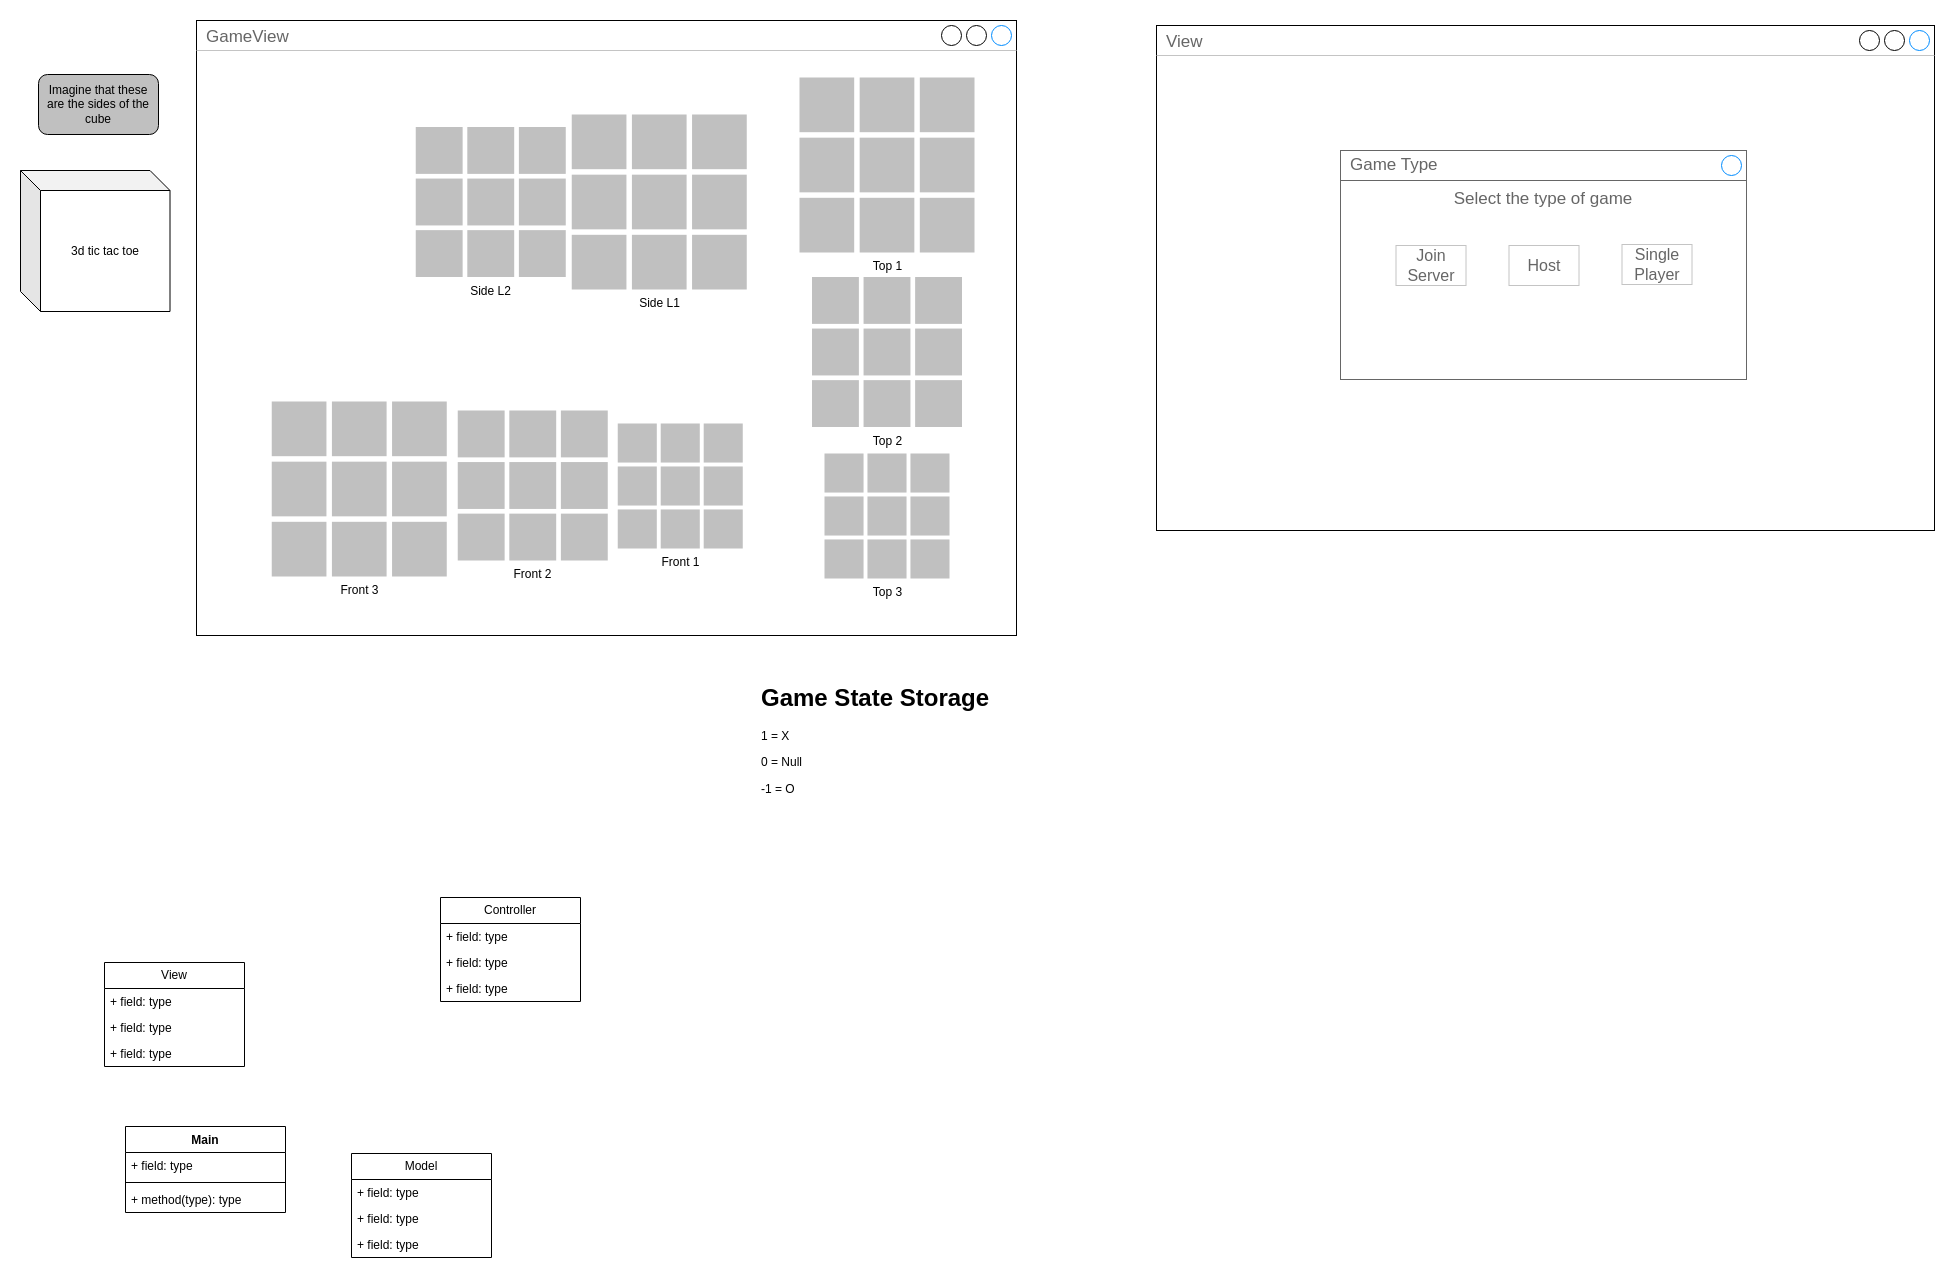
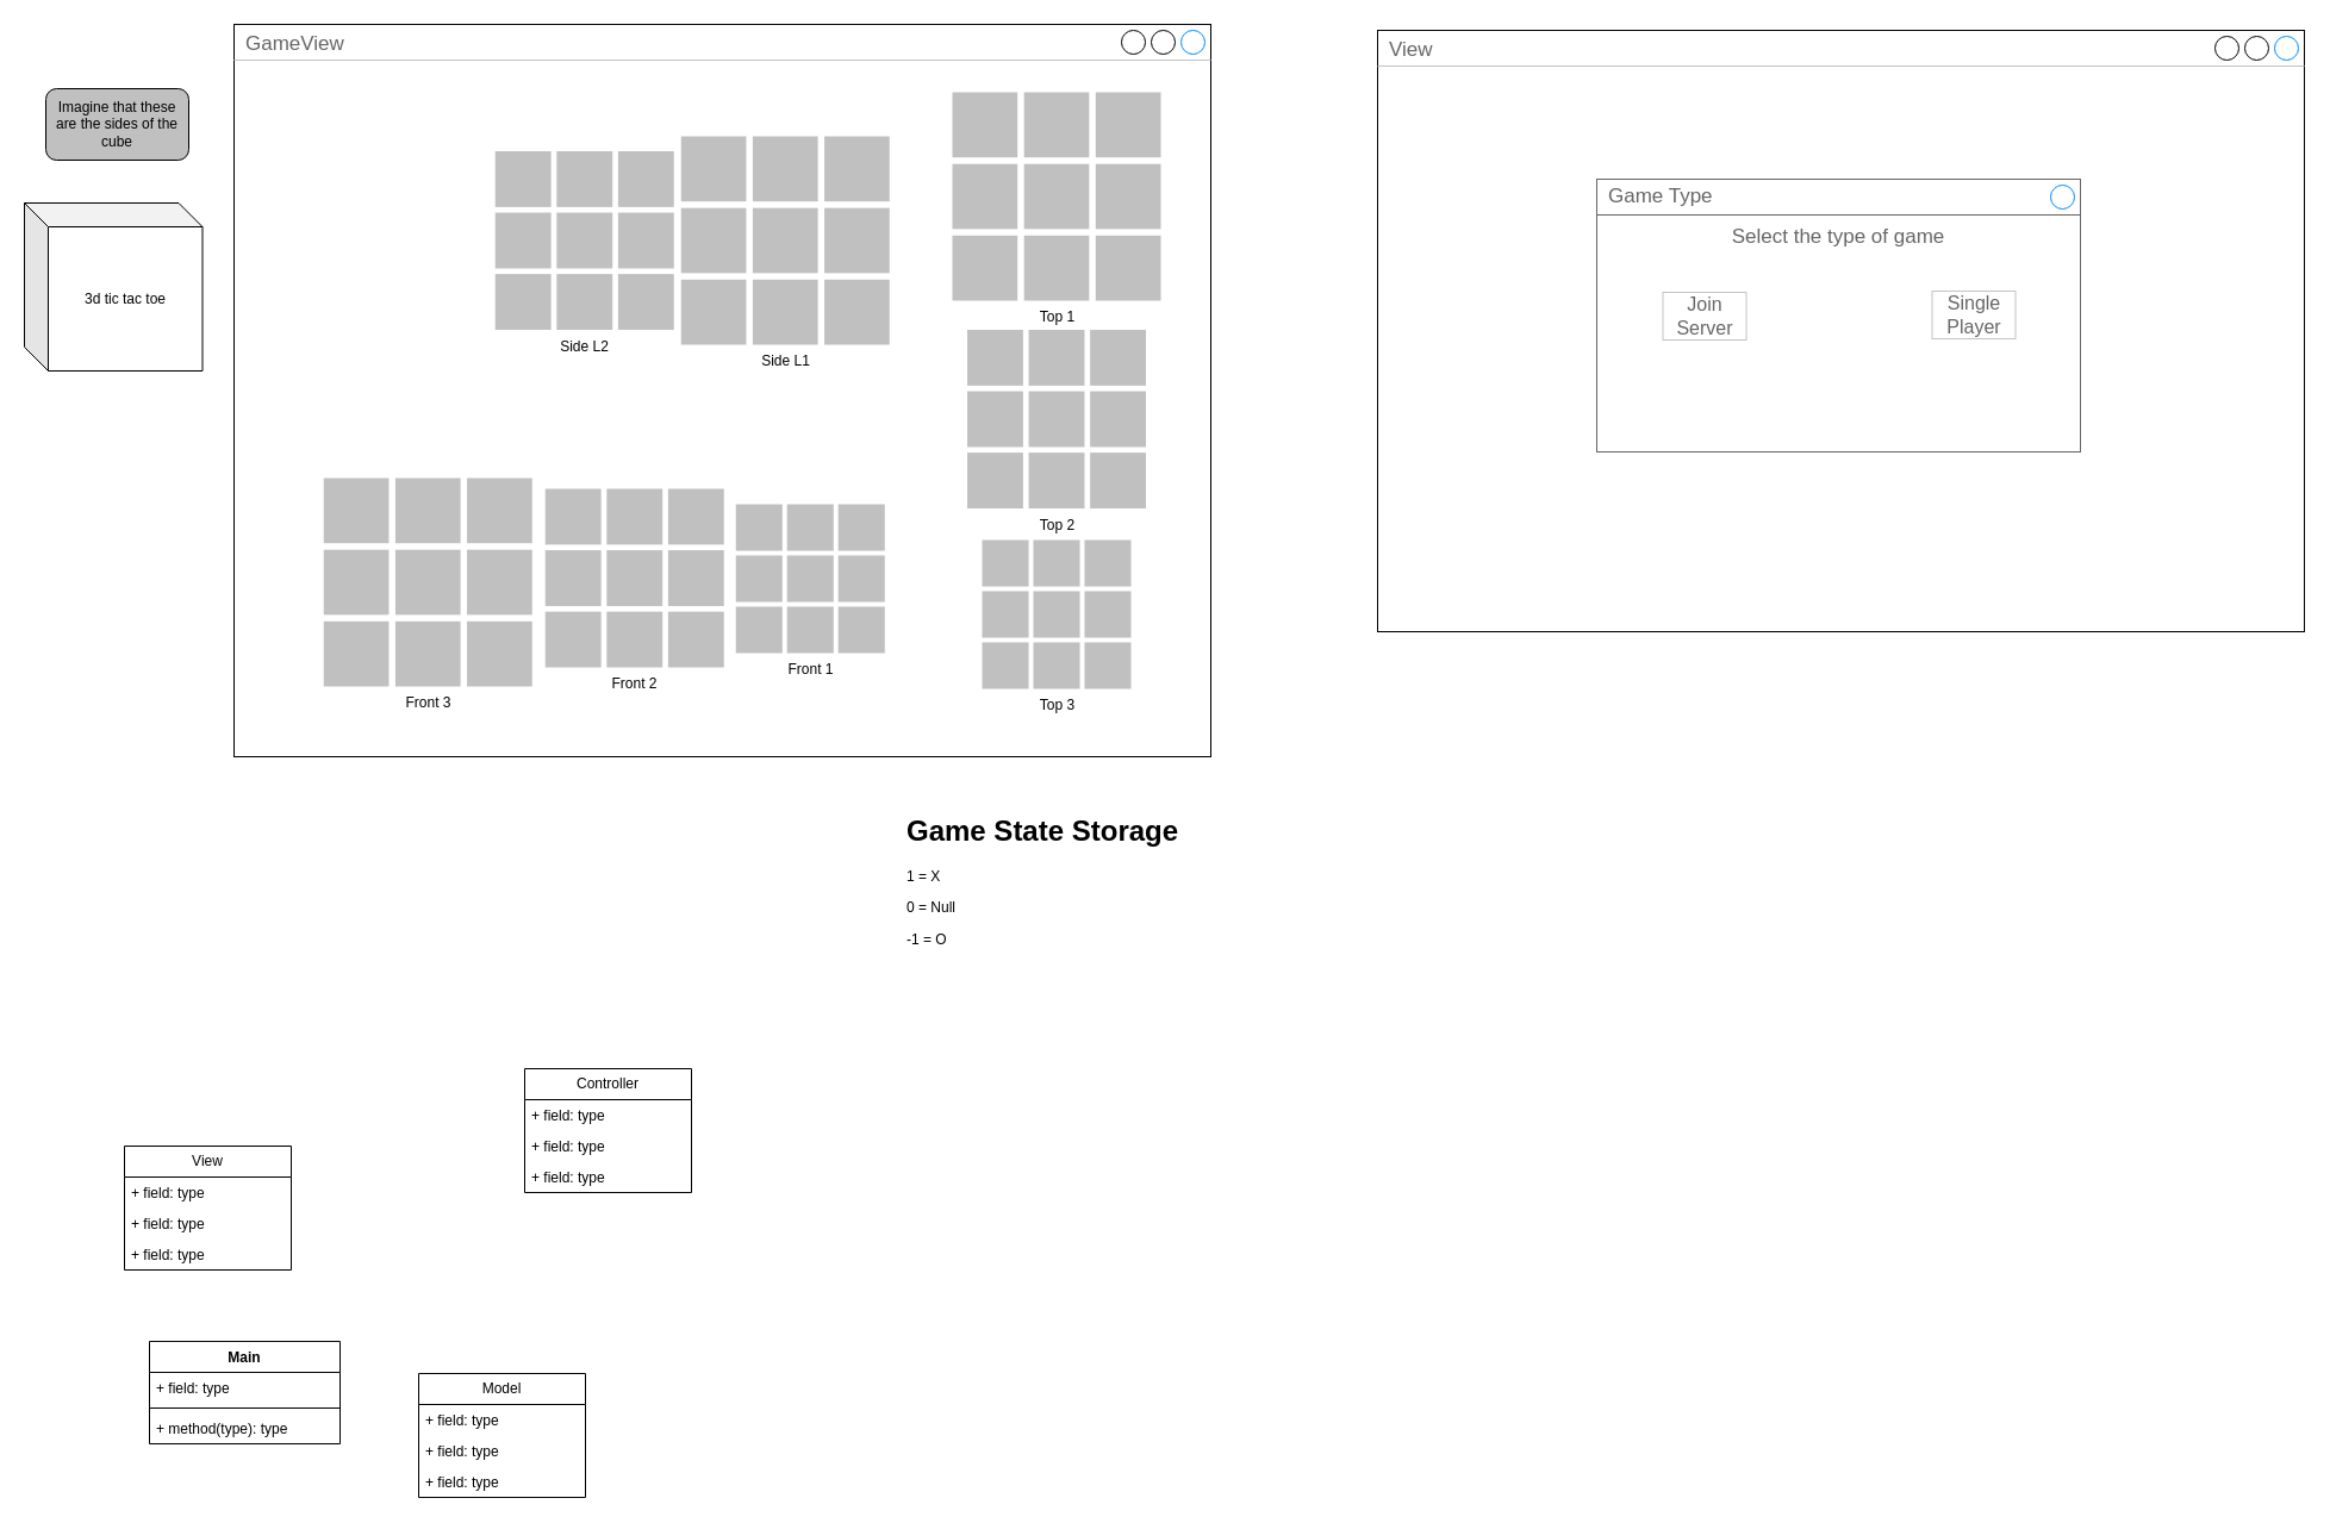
  <mxCell id="0" />
  <mxCell id="1" parent="0" />
  <mxCell id="2" value="GameView" style="strokeWidth=1;shadow=0;dashed=0;align=center;html=1;shape=mxgraph.mockup.containers.window;align=left;verticalAlign=top;spacingLeft=8;strokeColor2=#008cff;strokeColor3=#c4c4c4;fontColor=#666666;mainText=;fontSize=17;labelBackgroundColor=none;whiteSpace=wrap;" vertex="1" parent="1"><mxGeometry x="196" y="20" width="820" height="615" as="geometry" /></mxCell>
  <mxCell id="3" value="Front 1" style="html=1;verticalLabelPosition=bottom;labelBackgroundColor=#ffffff;verticalAlign=top;shadow=0;dashed=0;strokeWidth=1;shape=mxgraph.ios7ui.iconGrid;fillColor=#c0c0c0;gridSize=3,3;" parent="1" vertex="1"><mxGeometry x="617.25" y="423" width="125" height="125" as="geometry" /></mxCell>
  <mxCell id="4" value="3d tic tac toe" style="shape=cube;whiteSpace=wrap;html=1;boundedLbl=1;backgroundOutline=1;darkOpacity=0.05;darkOpacity2=0.1;" parent="1" vertex="1"><mxGeometry x="20" y="170" width="149.5" height="141" as="geometry" /></mxCell>
  <mxCell id="5" value="Imagine that these are the sides of the cube" style="rounded=1;whiteSpace=wrap;html=1;fillColor=#c0c0c0;" parent="1" vertex="1"><mxGeometry x="38" y="74" width="120" height="60" as="geometry" /></mxCell>
  <mxCell id="6" value="Front 2" style="html=1;verticalLabelPosition=bottom;labelBackgroundColor=#ffffff;verticalAlign=top;shadow=0;dashed=0;strokeWidth=1;shape=mxgraph.ios7ui.iconGrid;fillColor=#c0c0c0;gridSize=3,3;" parent="1" vertex="1"><mxGeometry x="457.25" y="410" width="150" height="150" as="geometry" /></mxCell>
  <mxCell id="7" value="Front 3" style="html=1;verticalLabelPosition=bottom;labelBackgroundColor=#ffffff;verticalAlign=top;shadow=0;dashed=0;strokeWidth=1;shape=mxgraph.ios7ui.iconGrid;fillColor=#c0c0c0;gridSize=3,3;" parent="1" vertex="1"><mxGeometry x="271.25" y="401" width="175" height="175" as="geometry" /></mxCell>
  <mxCell id="8" value="&lt;h1&gt;Game State Storage&lt;/h1&gt;&lt;p&gt;1 = X&lt;/p&gt;&lt;p&gt;0 = Null&lt;/p&gt;&lt;p&gt;-1 = O&lt;/p&gt;" style="text;html=1;strokeColor=none;fillColor=none;spacing=5;spacingTop=-20;whiteSpace=wrap;overflow=hidden;rounded=0;" parent="1" vertex="1"><mxGeometry x="756" y="678" width="261" height="145" as="geometry" /></mxCell>
  <mxCell id="9" value="Top 3" style="html=1;verticalLabelPosition=bottom;labelBackgroundColor=#ffffff;verticalAlign=top;shadow=0;dashed=0;strokeWidth=1;shape=mxgraph.ios7ui.iconGrid;fillColor=#c0c0c0;gridSize=3,3;" parent="1" vertex="1"><mxGeometry x="824" y="453" width="125" height="125" as="geometry" /></mxCell>
  <mxCell id="10" value="Top 2" style="html=1;verticalLabelPosition=bottom;labelBackgroundColor=#ffffff;verticalAlign=top;shadow=0;dashed=0;strokeWidth=1;shape=mxgraph.ios7ui.iconGrid;fillColor=#c0c0c0;gridSize=3,3;" parent="1" vertex="1"><mxGeometry x="811.5" y="276.5" width="150" height="150" as="geometry" /></mxCell>
  <mxCell id="11" value="Top 1" style="html=1;verticalLabelPosition=bottom;labelBackgroundColor=#ffffff;verticalAlign=top;shadow=0;dashed=0;strokeWidth=1;shape=mxgraph.ios7ui.iconGrid;fillColor=#c0c0c0;gridSize=3,3;" parent="1" vertex="1"><mxGeometry x="799" y="77" width="175" height="175" as="geometry" /></mxCell>
  <mxCell id="12" value="Side L2" style="html=1;verticalLabelPosition=bottom;labelBackgroundColor=#ffffff;verticalAlign=top;shadow=0;dashed=0;strokeWidth=1;shape=mxgraph.ios7ui.iconGrid;fillColor=#c0c0c0;gridSize=3,3;" parent="1" vertex="1"><mxGeometry x="415.25" y="126.5" width="150" height="150" as="geometry" /></mxCell>
  <mxCell id="13" value="Side L1" style="html=1;verticalLabelPosition=bottom;labelBackgroundColor=#ffffff;verticalAlign=top;shadow=0;dashed=0;strokeWidth=1;shape=mxgraph.ios7ui.iconGrid;fillColor=#c0c0c0;gridSize=3,3;" parent="1" vertex="1"><mxGeometry x="571.25" y="114" width="175" height="175" as="geometry" /></mxCell>
  <mxCell id="14" value="Model" style="swimlane;fontStyle=0;childLayout=stackLayout;horizontal=1;startSize=26;fillColor=none;horizontalStack=0;resizeParent=1;resizeParentMax=0;resizeLast=0;collapsible=1;marginBottom=0;whiteSpace=wrap;html=1;" vertex="1" parent="1"><mxGeometry x="351" y="1153" width="140" height="104" as="geometry"><mxRectangle x="374" y="1015" width="95" height="26" as="alternateBounds" /></mxGeometry></mxCell>
  <mxCell id="15" value="+ field: type" style="text;strokeColor=none;fillColor=none;align=left;verticalAlign=top;spacingLeft=4;spacingRight=4;overflow=hidden;rotatable=0;points=[[0,0.5],[1,0.5]];portConstraint=eastwest;whiteSpace=wrap;html=1;" vertex="1" parent="14"><mxGeometry y="26" width="140" height="26" as="geometry" /></mxCell>
  <mxCell id="16" value="+ field: type" style="text;strokeColor=none;fillColor=none;align=left;verticalAlign=top;spacingLeft=4;spacingRight=4;overflow=hidden;rotatable=0;points=[[0,0.5],[1,0.5]];portConstraint=eastwest;whiteSpace=wrap;html=1;" vertex="1" parent="14"><mxGeometry y="52" width="140" height="26" as="geometry" /></mxCell>
  <mxCell id="17" value="+ field: type" style="text;strokeColor=none;fillColor=none;align=left;verticalAlign=top;spacingLeft=4;spacingRight=4;overflow=hidden;rotatable=0;points=[[0,0.5],[1,0.5]];portConstraint=eastwest;whiteSpace=wrap;html=1;" vertex="1" parent="14"><mxGeometry y="78" width="140" height="26" as="geometry" /></mxCell>
  <mxCell id="18" value="View" style="swimlane;fontStyle=0;childLayout=stackLayout;horizontal=1;startSize=26;fillColor=none;horizontalStack=0;resizeParent=1;resizeParentMax=0;resizeLast=0;collapsible=1;marginBottom=0;whiteSpace=wrap;html=1;" vertex="1" parent="1"><mxGeometry x="104" y="962" width="140" height="104" as="geometry"><mxRectangle x="374" y="1015" width="95" height="26" as="alternateBounds" /></mxGeometry></mxCell>
  <mxCell id="19" value="+ field: type" style="text;strokeColor=none;fillColor=none;align=left;verticalAlign=top;spacingLeft=4;spacingRight=4;overflow=hidden;rotatable=0;points=[[0,0.5],[1,0.5]];portConstraint=eastwest;whiteSpace=wrap;html=1;" vertex="1" parent="18"><mxGeometry y="26" width="140" height="26" as="geometry" /></mxCell>
  <mxCell id="20" value="+ field: type" style="text;strokeColor=none;fillColor=none;align=left;verticalAlign=top;spacingLeft=4;spacingRight=4;overflow=hidden;rotatable=0;points=[[0,0.5],[1,0.5]];portConstraint=eastwest;whiteSpace=wrap;html=1;" vertex="1" parent="18"><mxGeometry y="52" width="140" height="26" as="geometry" /></mxCell>
  <mxCell id="21" value="+ field: type" style="text;strokeColor=none;fillColor=none;align=left;verticalAlign=top;spacingLeft=4;spacingRight=4;overflow=hidden;rotatable=0;points=[[0,0.5],[1,0.5]];portConstraint=eastwest;whiteSpace=wrap;html=1;" vertex="1" parent="18"><mxGeometry y="78" width="140" height="26" as="geometry" /></mxCell>
  <mxCell id="22" value="Controller" style="swimlane;fontStyle=0;childLayout=stackLayout;horizontal=1;startSize=26;fillColor=none;horizontalStack=0;resizeParent=1;resizeParentMax=0;resizeLast=0;collapsible=1;marginBottom=0;whiteSpace=wrap;html=1;" vertex="1" parent="1"><mxGeometry x="440" y="897" width="140" height="104" as="geometry"><mxRectangle x="374" y="1015" width="95" height="26" as="alternateBounds" /></mxGeometry></mxCell>
  <mxCell id="23" value="+ field: type" style="text;strokeColor=none;fillColor=none;align=left;verticalAlign=top;spacingLeft=4;spacingRight=4;overflow=hidden;rotatable=0;points=[[0,0.5],[1,0.5]];portConstraint=eastwest;whiteSpace=wrap;html=1;" vertex="1" parent="22"><mxGeometry y="26" width="140" height="26" as="geometry" /></mxCell>
  <mxCell id="24" value="+ field: type" style="text;strokeColor=none;fillColor=none;align=left;verticalAlign=top;spacingLeft=4;spacingRight=4;overflow=hidden;rotatable=0;points=[[0,0.5],[1,0.5]];portConstraint=eastwest;whiteSpace=wrap;html=1;" vertex="1" parent="22"><mxGeometry y="52" width="140" height="26" as="geometry" /></mxCell>
  <mxCell id="25" value="+ field: type" style="text;strokeColor=none;fillColor=none;align=left;verticalAlign=top;spacingLeft=4;spacingRight=4;overflow=hidden;rotatable=0;points=[[0,0.5],[1,0.5]];portConstraint=eastwest;whiteSpace=wrap;html=1;" vertex="1" parent="22"><mxGeometry y="78" width="140" height="26" as="geometry" /></mxCell>
  <mxCell id="26" value="Main" style="swimlane;fontStyle=1;align=center;verticalAlign=top;childLayout=stackLayout;horizontal=1;startSize=26;horizontalStack=0;resizeParent=1;resizeParentMax=0;resizeLast=0;collapsible=1;marginBottom=0;whiteSpace=wrap;html=1;" vertex="1" parent="1"><mxGeometry x="125" y="1126" width="160" height="86" as="geometry" /></mxCell>
  <mxCell id="27" value="+ field: type" style="text;strokeColor=none;fillColor=none;align=left;verticalAlign=top;spacingLeft=4;spacingRight=4;overflow=hidden;rotatable=0;points=[[0,0.5],[1,0.5]];portConstraint=eastwest;whiteSpace=wrap;html=1;" vertex="1" parent="26"><mxGeometry y="26" width="160" height="26" as="geometry" /></mxCell>
  <mxCell id="28" value="" style="line;strokeWidth=1;fillColor=none;align=left;verticalAlign=middle;spacingTop=-1;spacingLeft=3;spacingRight=3;rotatable=0;labelPosition=right;points=[];portConstraint=eastwest;strokeColor=inherit;" vertex="1" parent="26"><mxGeometry y="52" width="160" height="8" as="geometry" /></mxCell>
  <mxCell id="29" value="+ method(type): type" style="text;strokeColor=none;fillColor=none;align=left;verticalAlign=top;spacingLeft=4;spacingRight=4;overflow=hidden;rotatable=0;points=[[0,0.5],[1,0.5]];portConstraint=eastwest;whiteSpace=wrap;html=1;" vertex="1" parent="26"><mxGeometry y="60" width="160" height="26" as="geometry" /></mxCell>
  <mxCell id="30" value="View" style="strokeWidth=1;shadow=0;dashed=0;align=center;html=1;shape=mxgraph.mockup.containers.window;align=left;verticalAlign=top;spacingLeft=8;strokeColor2=#008cff;strokeColor3=#c4c4c4;fontColor=#666666;mainText=;fontSize=17;labelBackgroundColor=none;whiteSpace=wrap;" vertex="1" parent="1"><mxGeometry x="1156" y="25" width="778" height="505" as="geometry" /></mxCell>
  <mxCell id="31" value="Select the type of game" style="strokeWidth=1;shadow=0;dashed=0;align=center;html=1;shape=mxgraph.mockup.containers.rrect;rSize=0;strokeColor=#666666;fontColor=#666666;fontSize=17;verticalAlign=top;whiteSpace=wrap;fillColor=#ffffff;spacingTop=32;" vertex="1" parent="1"><mxGeometry x="1340" y="150" width="406" height="229" as="geometry" /></mxCell>
  <mxCell id="32" value="Game Type" style="strokeWidth=1;shadow=0;dashed=0;align=center;html=1;shape=mxgraph.mockup.containers.rrect;rSize=0;fontSize=17;fontColor=#666666;strokeColor=#666666;align=left;spacingLeft=8;fillColor=none;resizeWidth=1;whiteSpace=wrap;" vertex="1" parent="31"><mxGeometry width="406" height="30" relative="1" as="geometry" /></mxCell>
  <mxCell id="33" value="" style="shape=ellipse;strokeColor=#008cff;resizable=0;fillColor=none;html=1;" vertex="1" parent="32"><mxGeometry x="1" y="0.5" width="20" height="20" relative="1" as="geometry"><mxPoint x="-25" y="-10" as="offset" /></mxGeometry></mxCell>
  <mxCell id="34" value="Single Player" style="strokeWidth=1;shadow=0;dashed=0;align=center;html=1;shape=mxgraph.mockup.containers.rrect;rSize=0;fontSize=16;fontColor=#666666;strokeColor=#c4c4c4;whiteSpace=wrap;fillColor=none;" vertex="1" parent="31"><mxGeometry x="0.25" y="1" width="70" height="40" relative="1" as="geometry"><mxPoint x="180" y="-135" as="offset" /></mxGeometry></mxCell>
  <mxCell id="35" value="Join Server" style="strokeWidth=1;shadow=0;dashed=0;align=center;html=1;shape=mxgraph.mockup.containers.rrect;rSize=0;fontSize=16;fontColor=#666666;strokeColor=#c4c4c4;whiteSpace=wrap;fillColor=none;" vertex="1" parent="31"><mxGeometry x="0.75" y="1" width="70" height="40" relative="1" as="geometry"><mxPoint x="-249" y="-134" as="offset" /></mxGeometry></mxCell>
- <mxCell id="36" value="Host" style="strokeWidth=1;shadow=0;dashed=0;align=center;html=1;shape=mxgraph.mockup.containers.rrect;rSize=0;fontSize=16;fontColor=#666666;strokeColor=#c4c4c4;whiteSpace=wrap;fillColor=none;" vertex="1" parent="31"><mxGeometry x="168.5" y="95" width="70" height="40" as="geometry" /></mxCell>
